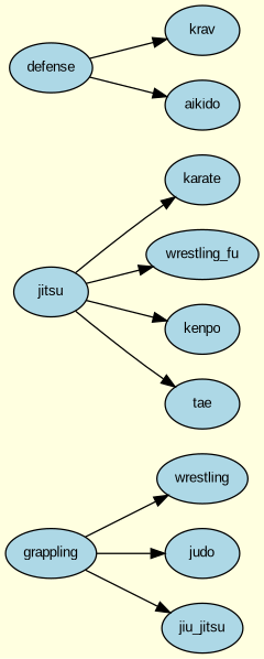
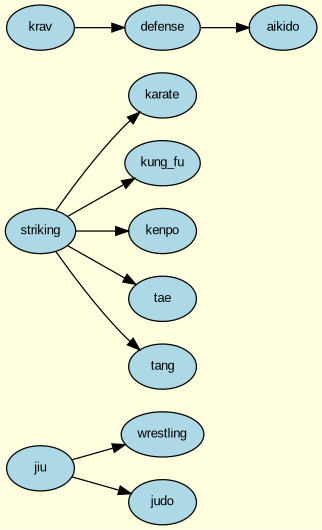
  digraph {
    bgcolor=lightyellow
    rankdir=LR
    node [fillcolor=lightblue fontname=Arial fontsize=10 shape=ellipse style=filled]
    edge [arrowhead=normal color=black]
-   grappling
+   grappling [label=jiu]
    wrestling
    judo
-   jiu_jitsu
-   striking [label=jitsu]
+   striking
    karate
-   kung_fu [label=wrestling_fu]
+   kung_fu
    kenpo
    tae
+   tang
    defense
    krav
    aikido
    grappling -> wrestling
    grappling -> judo
-   grappling -> jiu_jitsu
    striking -> karate
    striking -> kung_fu
    striking -> kenpo
    striking -> tae
-   defense -> krav
+   striking -> tang
+   krav -> defense
    defense -> aikido
  }
